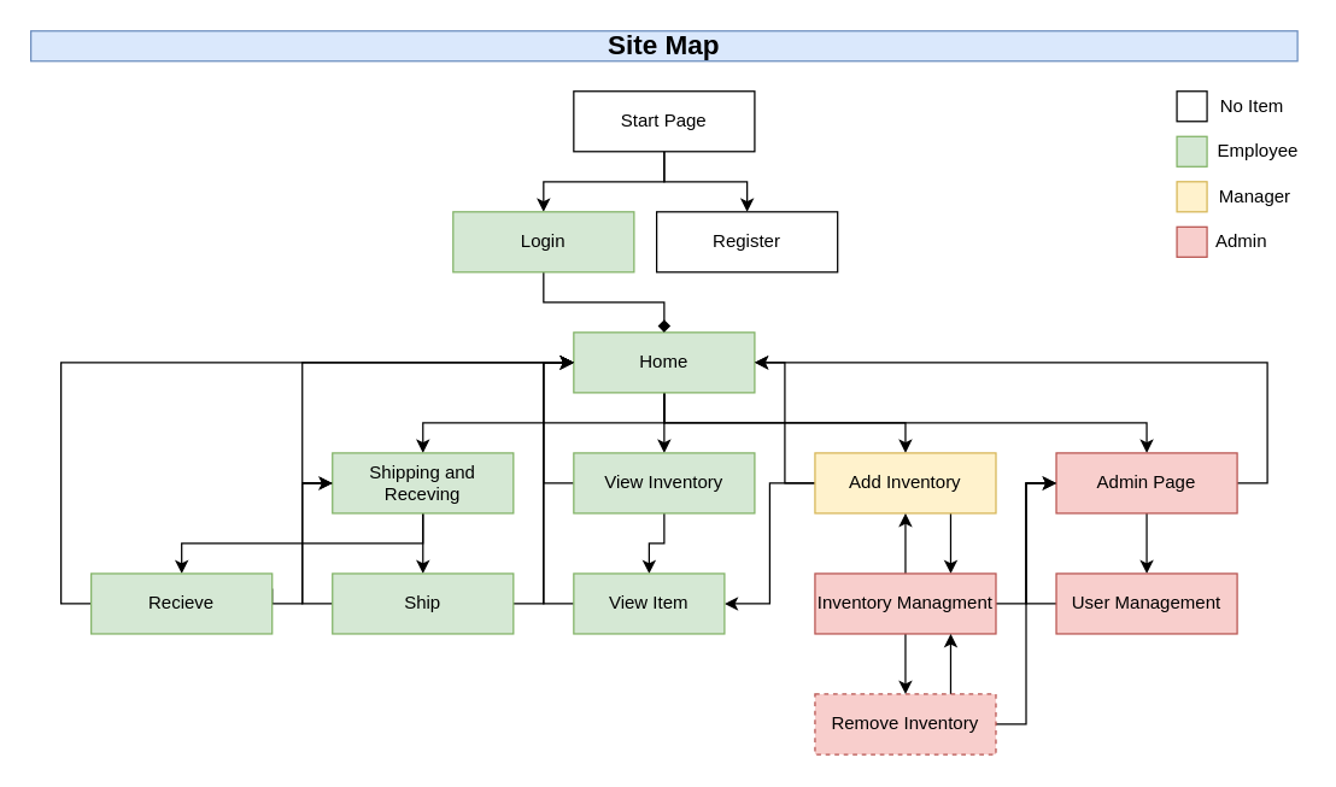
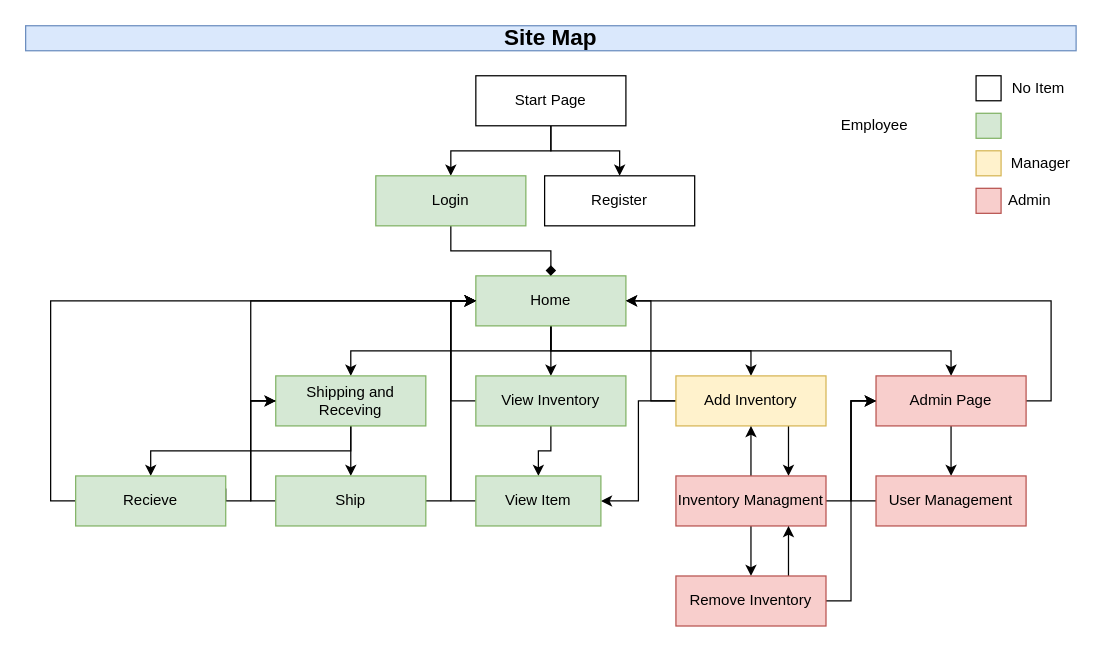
  <mxCell id="0" />
  <mxCell id="1" parent="0" />
  <mxCell id="2" style="edgeStyle=orthogonalEdgeStyle;rounded=0;orthogonalLoop=1;jettySize=auto;html=1;exitX=0.5;exitY=1;exitDx=0;exitDy=0;entryX=0.5;entryY=0;entryDx=0;entryDy=0;" parent="1" source="4" target="10" edge="1"><mxGeometry relative="1" as="geometry" /></mxCell>
  <mxCell id="3" style="edgeStyle=orthogonalEdgeStyle;rounded=0;orthogonalLoop=1;jettySize=auto;html=1;exitX=0.5;exitY=1;exitDx=0;exitDy=0;" parent="1" source="4" target="22" edge="1"><mxGeometry relative="1" as="geometry" /></mxCell>
  <mxCell id="4" value="Start Page" style="rounded=0;whiteSpace=wrap;html=1;" parent="1" vertex="1"><mxGeometry x="380" y="60" width="120" height="40" as="geometry" /></mxCell>
  <mxCell id="5" style="edgeStyle=orthogonalEdgeStyle;rounded=0;orthogonalLoop=1;jettySize=auto;html=1;exitX=0.5;exitY=1;exitDx=0;exitDy=0;entryX=0.5;entryY=0;entryDx=0;entryDy=0;" parent="1" source="9" target="13" edge="1"><mxGeometry relative="1" as="geometry" /></mxCell>
  <mxCell id="6" style="edgeStyle=orthogonalEdgeStyle;rounded=0;orthogonalLoop=1;jettySize=auto;html=1;exitX=0.5;exitY=1;exitDx=0;exitDy=0;" parent="1" source="9" target="17" edge="1"><mxGeometry relative="1" as="geometry" /></mxCell>
  <mxCell id="7" style="edgeStyle=orthogonalEdgeStyle;rounded=0;orthogonalLoop=1;jettySize=auto;html=1;exitX=0.5;exitY=1;exitDx=0;exitDy=0;" parent="1" source="9" target="20" edge="1"><mxGeometry relative="1" as="geometry" /></mxCell>
  <mxCell id="8" style="edgeStyle=orthogonalEdgeStyle;rounded=0;orthogonalLoop=1;jettySize=auto;html=1;exitX=0.5;exitY=1;exitDx=0;exitDy=0;" edge="1" parent="1" source="9" target="39"><mxGeometry relative="1" as="geometry" /></mxCell>
  <mxCell id="9" value="Home" style="rounded=0;whiteSpace=wrap;html=1;fillColor=#d5e8d4;strokeColor=#82b366;" parent="1" vertex="1"><mxGeometry x="380" y="220" width="120" height="40" as="geometry" /></mxCell>
  <mxCell id="10" value="Register" style="rounded=0;whiteSpace=wrap;html=1;" parent="1" vertex="1"><mxGeometry x="435" y="140" width="120" height="40" as="geometry" /></mxCell>
  <mxCell id="11" style="edgeStyle=orthogonalEdgeStyle;rounded=0;orthogonalLoop=1;jettySize=auto;html=1;exitX=0;exitY=0.5;exitDx=0;exitDy=0;entryX=0;entryY=0.5;entryDx=0;entryDy=0;" parent="1" source="13" target="9" edge="1"><mxGeometry relative="1" as="geometry" /></mxCell>
  <mxCell id="12" style="edgeStyle=orthogonalEdgeStyle;rounded=0;orthogonalLoop=1;jettySize=auto;html=1;exitX=0.5;exitY=1;exitDx=0;exitDy=0;" parent="1" source="13" target="24" edge="1"><mxGeometry relative="1" as="geometry" /></mxCell>
  <mxCell id="13" value="View Inventory" style="rounded=0;whiteSpace=wrap;html=1;fillColor=#d5e8d4;strokeColor=#82b366;" parent="1" vertex="1"><mxGeometry x="380" y="300" width="120" height="40" as="geometry" /></mxCell>
  <mxCell id="14" style="edgeStyle=orthogonalEdgeStyle;rounded=0;orthogonalLoop=1;jettySize=auto;html=1;exitX=0;exitY=0.5;exitDx=0;exitDy=0;entryX=1;entryY=0.5;entryDx=0;entryDy=0;" parent="1" source="17" target="24" edge="1"><mxGeometry relative="1" as="geometry" /></mxCell>
  <mxCell id="15" style="edgeStyle=orthogonalEdgeStyle;rounded=0;orthogonalLoop=1;jettySize=auto;html=1;exitX=0.75;exitY=1;exitDx=0;exitDy=0;entryX=0.75;entryY=0;entryDx=0;entryDy=0;" edge="1" parent="1" source="17" target="49"><mxGeometry relative="1" as="geometry" /></mxCell>
  <mxCell id="16" style="edgeStyle=orthogonalEdgeStyle;rounded=0;orthogonalLoop=1;jettySize=auto;html=1;exitX=0;exitY=0.5;exitDx=0;exitDy=0;entryX=1;entryY=0.5;entryDx=0;entryDy=0;" edge="1" parent="1" source="17" target="9"><mxGeometry relative="1" as="geometry" /></mxCell>
  <mxCell id="17" value="Add Inventory" style="rounded=0;whiteSpace=wrap;html=1;fillColor=#fff2cc;strokeColor=#d6b656;" parent="1" vertex="1"><mxGeometry x="540" y="300" width="120" height="40" as="geometry" /></mxCell>
  <mxCell id="18" style="edgeStyle=orthogonalEdgeStyle;rounded=0;orthogonalLoop=1;jettySize=auto;html=1;exitX=0.5;exitY=1;exitDx=0;exitDy=0;" parent="1" source="20" target="26" edge="1"><mxGeometry relative="1" as="geometry" /></mxCell>
  <mxCell id="19" style="edgeStyle=orthogonalEdgeStyle;rounded=0;orthogonalLoop=1;jettySize=auto;html=1;exitX=1;exitY=0.5;exitDx=0;exitDy=0;entryX=1;entryY=0.5;entryDx=0;entryDy=0;" edge="1" parent="1" source="20" target="9"><mxGeometry relative="1" as="geometry" /></mxCell>
  <mxCell id="20" value="Admin Page" style="rounded=0;whiteSpace=wrap;html=1;fillColor=#f8cecc;strokeColor=#b85450;" parent="1" vertex="1"><mxGeometry x="700" y="300" width="120" height="40" as="geometry" /></mxCell>
  <mxCell id="21" style="edgeStyle=orthogonalEdgeStyle;rounded=0;orthogonalLoop=1;jettySize=auto;html=1;exitX=0.5;exitY=1;exitDx=0;exitDy=0;endArrow=diamond;" parent="1" source="22" target="9" edge="1"><mxGeometry relative="1" as="geometry" /></mxCell>
  <mxCell id="22" value="Login" style="rounded=0;whiteSpace=wrap;html=1;fillColor=#d5e8d4;strokeColor=#82b366;" parent="1" vertex="1"><mxGeometry x="300" y="140" width="120" height="40" as="geometry" /></mxCell>
  <mxCell id="23" style="edgeStyle=orthogonalEdgeStyle;rounded=0;orthogonalLoop=1;jettySize=auto;html=1;exitX=0;exitY=0.5;exitDx=0;exitDy=0;entryX=0;entryY=0.5;entryDx=0;entryDy=0;" parent="1" source="24" target="9" edge="1"><mxGeometry relative="1" as="geometry" /></mxCell>
  <mxCell id="24" value="View Item" style="rounded=0;whiteSpace=wrap;html=1;fillColor=#d5e8d4;strokeColor=#82b366;" parent="1" vertex="1"><mxGeometry x="380" y="380" width="100" height="40" as="geometry" /></mxCell>
  <mxCell id="25" style="edgeStyle=orthogonalEdgeStyle;rounded=0;orthogonalLoop=1;jettySize=auto;html=1;exitX=0;exitY=0.5;exitDx=0;exitDy=0;entryX=0;entryY=0.5;entryDx=0;entryDy=0;" edge="1" parent="1" source="26" target="20"><mxGeometry relative="1" as="geometry" /></mxCell>
  <mxCell id="26" value="User Management" style="rounded=0;whiteSpace=wrap;html=1;fillColor=#f8cecc;strokeColor=#b85450;" parent="1" vertex="1"><mxGeometry x="700" y="380" width="120" height="40" as="geometry" /></mxCell>
  <mxCell id="27" value="Site Map" style="text;html=1;strokeColor=#6c8ebf;fillColor=#dae8fc;align=center;verticalAlign=middle;whiteSpace=wrap;rounded=0;fontSize=18;fontStyle=1" parent="1" vertex="1"><mxGeometry x="20" width="840" height="20" as="geometry" y="20" /></mxCell>
  <mxCell id="28" value="" style="rounded=0;whiteSpace=wrap;html=1;fontSize=18;" parent="1" vertex="1"><mxGeometry x="780" y="60" width="20" height="20" as="geometry" /></mxCell>
  <mxCell id="29" value="No Item" style="text;html=1;strokeColor=none;fillColor=none;align=center;verticalAlign=middle;whiteSpace=wrap;rounded=0;fontSize=12;" parent="1" vertex="1"><mxGeometry x="805" y="60" width="50" height="20" as="geometry" /></mxCell>
  <mxCell id="30" value="" style="rounded=0;whiteSpace=wrap;html=1;fontSize=18;fillColor=#d5e8d4;strokeColor=#82b366;" parent="1" vertex="1"><mxGeometry x="780" y="90" width="20" height="20" as="geometry" /></mxCell>
- <mxCell id="31" value="Employee" style="text;html=1;strokeColor=none;fillColor=none;align=center;verticalAlign=middle;whiteSpace=wrap;rounded=0;fontSize=12;" parent="1" vertex="1"><mxGeometry x="804" y="90" width="60" height="20" as="geometry" /></mxCell>
+ <mxCell id="31" value="Employee" style="text;html=1;strokeColor=none;fillColor=none;align=center;verticalAlign=middle;whiteSpace=wrap;rounded=0;fontSize=12;" parent="1" vertex="1"><mxGeometry x="669" y="90" width="60" height="20" as="geometry" /></mxCell>
  <mxCell id="32" value="" style="rounded=0;whiteSpace=wrap;html=1;fontSize=18;fillColor=#fff2cc;strokeColor=#d6b656;" parent="1" vertex="1"><mxGeometry x="780" y="120" width="20" height="20" as="geometry" /></mxCell>
  <mxCell id="33" value="Manager" style="text;html=1;strokeColor=none;fillColor=none;align=center;verticalAlign=middle;whiteSpace=wrap;rounded=0;fontSize=12;" parent="1" vertex="1"><mxGeometry x="807" y="120" width="50" height="20" as="geometry" /></mxCell>
  <mxCell id="34" value="" style="rounded=0;whiteSpace=wrap;html=1;fontSize=18;fillColor=#f8cecc;strokeColor=#b85450;" parent="1" vertex="1"><mxGeometry x="780" y="150" width="20" height="20" as="geometry" /></mxCell>
  <mxCell id="35" value="Admin" style="text;html=1;strokeColor=none;fillColor=none;align=center;verticalAlign=middle;whiteSpace=wrap;rounded=0;fontSize=12;" parent="1" vertex="1"><mxGeometry x="798" y="150" width="50" height="20" as="geometry" /></mxCell>
  <mxCell id="36" style="edgeStyle=orthogonalEdgeStyle;rounded=0;orthogonalLoop=1;jettySize=auto;html=1;exitX=0;exitY=0.5;exitDx=0;exitDy=0;entryX=0;entryY=0.5;entryDx=0;entryDy=0;" edge="1" parent="1" source="39" target="9"><mxGeometry relative="1" as="geometry" /></mxCell>
  <mxCell id="37" style="edgeStyle=orthogonalEdgeStyle;rounded=0;orthogonalLoop=1;jettySize=auto;html=1;exitX=0.5;exitY=1;exitDx=0;exitDy=0;" edge="1" parent="1" source="39" target="45"><mxGeometry relative="1" as="geometry" /></mxCell>
  <mxCell id="38" style="edgeStyle=orthogonalEdgeStyle;rounded=0;orthogonalLoop=1;jettySize=auto;html=1;exitX=0.5;exitY=1;exitDx=0;exitDy=0;entryX=0.5;entryY=0;entryDx=0;entryDy=0;" edge="1" parent="1" source="39" target="42"><mxGeometry relative="1" as="geometry" /></mxCell>
  <mxCell id="39" value="Shipping and Receving" style="rounded=0;whiteSpace=wrap;html=1;fillColor=#d5e8d4;strokeColor=#82b366;" vertex="1" parent="1"><mxGeometry x="220" y="300" width="120" height="40" as="geometry" /></mxCell>
  <mxCell id="40" style="edgeStyle=orthogonalEdgeStyle;rounded=0;orthogonalLoop=1;jettySize=auto;html=1;exitX=0;exitY=0.5;exitDx=0;exitDy=0;entryX=0;entryY=0.5;entryDx=0;entryDy=0;" edge="1" parent="1" source="42" target="39"><mxGeometry relative="1" as="geometry" /></mxCell>
  <mxCell id="41" style="edgeStyle=orthogonalEdgeStyle;rounded=0;orthogonalLoop=1;jettySize=auto;html=1;exitX=1;exitY=0.5;exitDx=0;exitDy=0;entryX=0;entryY=0.5;entryDx=0;entryDy=0;" edge="1" parent="1" source="42" target="9"><mxGeometry relative="1" as="geometry"><Array as="points"><mxPoint x="360" y="400" /><mxPoint x="360" y="240" /></Array></mxGeometry></mxCell>
  <mxCell id="42" value="Ship" style="rounded=0;whiteSpace=wrap;html=1;fillColor=#d5e8d4;strokeColor=#82b366;" vertex="1" parent="1"><mxGeometry x="220" y="380" width="120" height="40" as="geometry" /></mxCell>
  <mxCell id="43" style="edgeStyle=orthogonalEdgeStyle;rounded=0;orthogonalLoop=1;jettySize=auto;html=1;exitX=1;exitY=0.25;exitDx=0;exitDy=0;entryX=0;entryY=0.5;entryDx=0;entryDy=0;" edge="1" parent="1" source="45" target="39"><mxGeometry relative="1" as="geometry"><Array as="points"><mxPoint x="180" y="400" /><mxPoint x="200" y="400" /><mxPoint x="200" y="320" /></Array></mxGeometry></mxCell>
  <mxCell id="44" style="edgeStyle=orthogonalEdgeStyle;rounded=0;orthogonalLoop=1;jettySize=auto;html=1;exitX=0;exitY=0.5;exitDx=0;exitDy=0;entryX=0;entryY=0.5;entryDx=0;entryDy=0;" edge="1" parent="1" source="45" target="9"><mxGeometry relative="1" as="geometry" /></mxCell>
  <mxCell id="45" value="Recieve" style="rounded=0;whiteSpace=wrap;html=1;fillColor=#d5e8d4;strokeColor=#82b366;" vertex="1" parent="1"><mxGeometry x="60" y="380" width="120" height="40" as="geometry" /></mxCell>
  <mxCell id="46" style="edgeStyle=orthogonalEdgeStyle;rounded=0;orthogonalLoop=1;jettySize=auto;html=1;exitX=0.5;exitY=0;exitDx=0;exitDy=0;entryX=0.5;entryY=1;entryDx=0;entryDy=0;" edge="1" parent="1" source="49" target="17"><mxGeometry relative="1" as="geometry" /></mxCell>
  <mxCell id="47" style="edgeStyle=orthogonalEdgeStyle;rounded=0;orthogonalLoop=1;jettySize=auto;html=1;exitX=0.5;exitY=1;exitDx=0;exitDy=0;entryX=0.5;entryY=0;entryDx=0;entryDy=0;" edge="1" parent="1" source="49" target="52"><mxGeometry relative="1" as="geometry" /></mxCell>
  <mxCell id="48" style="edgeStyle=orthogonalEdgeStyle;rounded=0;orthogonalLoop=1;jettySize=auto;html=1;exitX=1;exitY=0.5;exitDx=0;exitDy=0;entryX=0;entryY=0.5;entryDx=0;entryDy=0;" edge="1" parent="1" source="49" target="20"><mxGeometry relative="1" as="geometry" /></mxCell>
  <mxCell id="49" value="Inventory Managment" style="rounded=0;whiteSpace=wrap;html=1;fillColor=#f8cecc;strokeColor=#b85450;" vertex="1" parent="1"><mxGeometry x="540" y="380" width="120" height="40" as="geometry" /></mxCell>
  <mxCell id="50" style="edgeStyle=orthogonalEdgeStyle;rounded=0;orthogonalLoop=1;jettySize=auto;html=1;exitX=1;exitY=0.5;exitDx=0;exitDy=0;entryX=0;entryY=0.5;entryDx=0;entryDy=0;" edge="1" parent="1" source="52" target="20"><mxGeometry relative="1" as="geometry" /></mxCell>
  <mxCell id="51" style="edgeStyle=orthogonalEdgeStyle;rounded=0;orthogonalLoop=1;jettySize=auto;html=1;exitX=0.75;exitY=0;exitDx=0;exitDy=0;entryX=0.75;entryY=1;entryDx=0;entryDy=0;" edge="1" parent="1" source="52" target="49"><mxGeometry relative="1" as="geometry" /></mxCell>
- <mxCell id="52" value="Remove Inventory" style="rounded=0;whiteSpace=wrap;html=1;fillColor=#f8cecc;strokeColor=#b85450;dashed=1;" vertex="1" parent="1"><mxGeometry x="540" y="460" width="120" height="40" as="geometry" /></mxCell>
+ <mxCell id="52" value="Remove Inventory" style="rounded=0;whiteSpace=wrap;html=1;fillColor=#f8cecc;strokeColor=#b85450;" vertex="1" parent="1"><mxGeometry x="540" y="460" width="120" height="40" as="geometry" /></mxCell>
